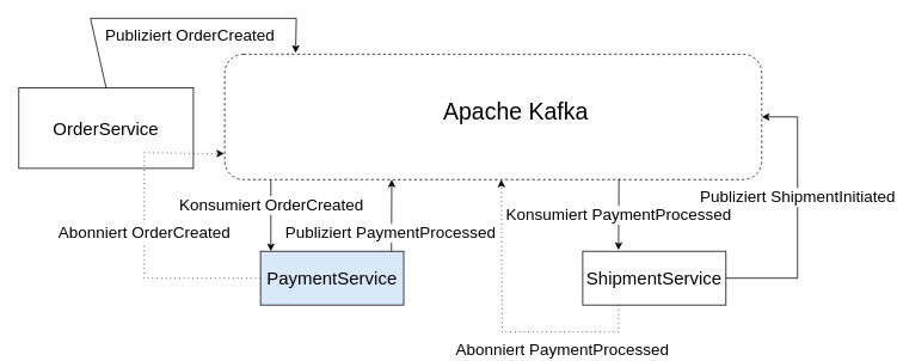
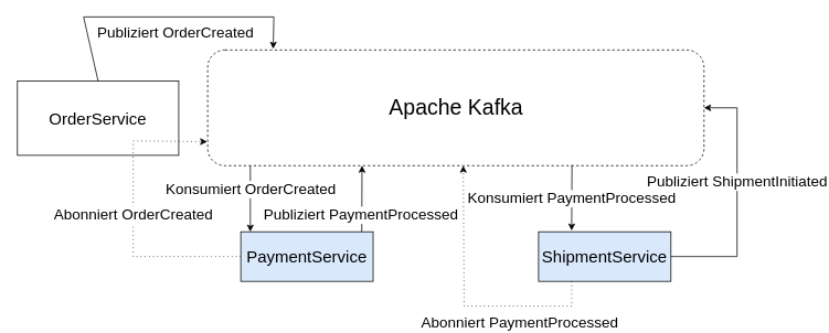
  <mxCell id="0" />
  <mxCell id="1" parent="0" />
  <mxCell id="2" value="&lt;font style=&quot;font-size: 20px;&quot;&gt;OrderService&lt;/font&gt;" style="rounded=0;whiteSpace=wrap;html=1;" parent="1" vertex="1"><mxGeometry x="20" y="97.5" width="195" height="90" as="geometry" /></mxCell>
- <mxCell id="3" value="&lt;font style=&quot;font-size: 20px;&quot;&gt;ShipmentService&lt;/font&gt;" style="rounded=0;whiteSpace=wrap;html=1;" parent="1" vertex="1"><mxGeometry x="650" y="280" width="160" height="60" as="geometry" /></mxCell>
+ <mxCell id="3" value="&lt;font style=&quot;font-size: 20px;&quot;&gt;ShipmentService&lt;/font&gt;" style="rounded=0;whiteSpace=wrap;html=1;fillColor=#dae8fc;" parent="1" vertex="1"><mxGeometry x="650" y="280" width="160" height="60" as="geometry" /></mxCell>
  <mxCell id="4" value="" style="rounded=1;whiteSpace=wrap;html=1;dashed=1;direction=east;flipH=0;align=left;shadow=0;glass=0;" parent="1" vertex="1"><mxGeometry x="250" y="60" width="600" height="140" as="geometry" /></mxCell>
  <mxCell id="5" value="Publiziert OrderCreated" style="endArrow=classic;html=1;rounded=0;exitX=0.5;exitY=0;exitDx=0;exitDy=0;fontSize=18;entryX=0.132;entryY=-0.01;entryDx=0;entryDy=0;entryPerimeter=0;" parent="1" source="2" target="4" edge="1"><mxGeometry x="0.094" y="-20" width="50" height="50" relative="1" as="geometry"><mxPoint x="330" y="537.66" as="sourcePoint" /><mxPoint x="330" y="20" as="targetPoint" /><mxPoint as="offset" /><Array as="points"><mxPoint x="100" y="20" /><mxPoint x="330" y="20" /></Array></mxGeometry></mxCell>
- <mxCell id="6" value="&lt;font style=&quot;font-size: 26px;&quot;&gt;Apache Kafka&lt;/font&gt;" style="text;html=1;align=center;verticalAlign=middle;whiteSpace=wrap;rounded=0;" parent="1" vertex="1"><mxGeometry x="492.5" y="92.5" width="165" height="65" as="geometry" /></mxCell>
+ <mxCell id="6" value="&lt;font style=&quot;font-size: 26px;&quot;&gt;Apache Kafka&lt;/font&gt;" style="text;html=1;align=center;verticalAlign=middle;whiteSpace=wrap;rounded=0;" parent="1" vertex="1"><mxGeometry x="467.5" y="97.5" width="165" height="65" as="geometry" /></mxCell>
  <mxCell id="7" value="Konsumiert OrderCreated" style="endArrow=classic;html=1;rounded=0;entryX=0.072;entryY=0;entryDx=0;entryDy=0;exitX=0.086;exitY=1;exitDx=0;exitDy=0;exitPerimeter=0;fontSize=18;entryPerimeter=0;" parent="1" source="4" target="13" edge="1"><mxGeometry x="-0.271" width="50" height="50" relative="1" as="geometry"><mxPoint x="360" y="220" as="sourcePoint" /><mxPoint x="560" y="301" as="targetPoint" /><mxPoint as="offset" /></mxGeometry></mxCell>
  <mxCell id="8" value="Konsumiert PaymentProcessed" style="endArrow=classic;html=1;rounded=0;exitX=0.734;exitY=0.995;exitDx=0;exitDy=0;entryX=0.734;entryY=0.995;entryDx=0;entryDy=0;entryPerimeter=0;exitPerimeter=0;fontSize=18;" parent="1" source="4" edge="1"><mxGeometry x="0.026" width="50" height="50" relative="1" as="geometry"><mxPoint x="693" y="200" as="sourcePoint" /><mxPoint x="690" y="278.6" as="targetPoint" /><mxPoint as="offset" /></mxGeometry></mxCell>
  <mxCell id="9" value="Abonniert OrderCreated" style="endArrow=classic;html=1;rounded=0;exitX=0;exitY=0.5;exitDx=0;exitDy=0;dashed=1;dashPattern=1 4;strokeWidth=1;entryX=-0.001;entryY=0.793;entryDx=0;entryDy=0;entryPerimeter=0;fontSize=18;" parent="1" source="13" target="4" edge="1"><mxGeometry width="50" height="50" relative="1" as="geometry"><mxPoint x="460" y="347" as="sourcePoint" /><mxPoint x="420" y="200" as="targetPoint" /><Array as="points"><mxPoint x="160" y="310" /><mxPoint x="160" y="170" /></Array></mxGeometry></mxCell>
  <mxCell id="10" value="Abonniert PaymentProcessed" style="endArrow=classic;html=1;rounded=0;exitX=0.25;exitY=1;exitDx=0;exitDy=0;dashed=1;dashPattern=1 4;strokeWidth=1;fontSize=18;entryX=0.515;entryY=1;entryDx=0;entryDy=0;entryPerimeter=0;" parent="1" source="3" target="4" edge="1"><mxGeometry x="-0.438" y="20" width="50" height="50" relative="1" as="geometry"><mxPoint x="560" y="477" as="sourcePoint" /><mxPoint x="560" y="210" as="targetPoint" /><mxPoint as="offset" /><Array as="points"><mxPoint x="690" y="370" /><mxPoint x="560" y="370" /></Array></mxGeometry></mxCell>
  <mxCell id="11" value="Publiziert ShipmentInitiated" style="endArrow=classic;html=1;rounded=0;exitX=1;exitY=0.5;exitDx=0;exitDy=0;entryX=1;entryY=0.5;entryDx=0;entryDy=0;fontSize=18;" parent="1" edge="1" target="4" source="3"><mxGeometry x="0.133" width="50" height="50" relative="1" as="geometry"><mxPoint x="800" y="280" as="sourcePoint" /><mxPoint x="800.2" y="200" as="targetPoint" /><mxPoint as="offset" /><Array as="points"><mxPoint x="890" y="310" /><mxPoint x="890" y="130" /></Array></mxGeometry></mxCell>
  <mxCell id="12" value="Publiziert PaymentProcessed" style="endArrow=classic;html=1;rounded=0;exitX=0.914;exitY=0.034;exitDx=0;exitDy=0;exitPerimeter=0;fontSize=18;entryX=0.311;entryY=1;entryDx=0;entryDy=0;entryPerimeter=0;" parent="1" source="13" edge="1" target="4"><mxGeometry x="-0.463" y="1" width="50" height="50" relative="1" as="geometry"><mxPoint x="430" y="310" as="sourcePoint" /><mxPoint x="460" y="230" as="targetPoint" /><Array as="points" /><mxPoint as="offset" /></mxGeometry></mxCell>
  <mxCell id="13" value="&lt;font style=&quot;font-size: 20px;&quot;&gt;PaymentService&lt;/font&gt;" style="rounded=0;whiteSpace=wrap;html=1;fillColor=#dae8fc;" parent="1" vertex="1"><mxGeometry x="290" y="280" width="160" height="60" as="geometry" /></mxCell>
